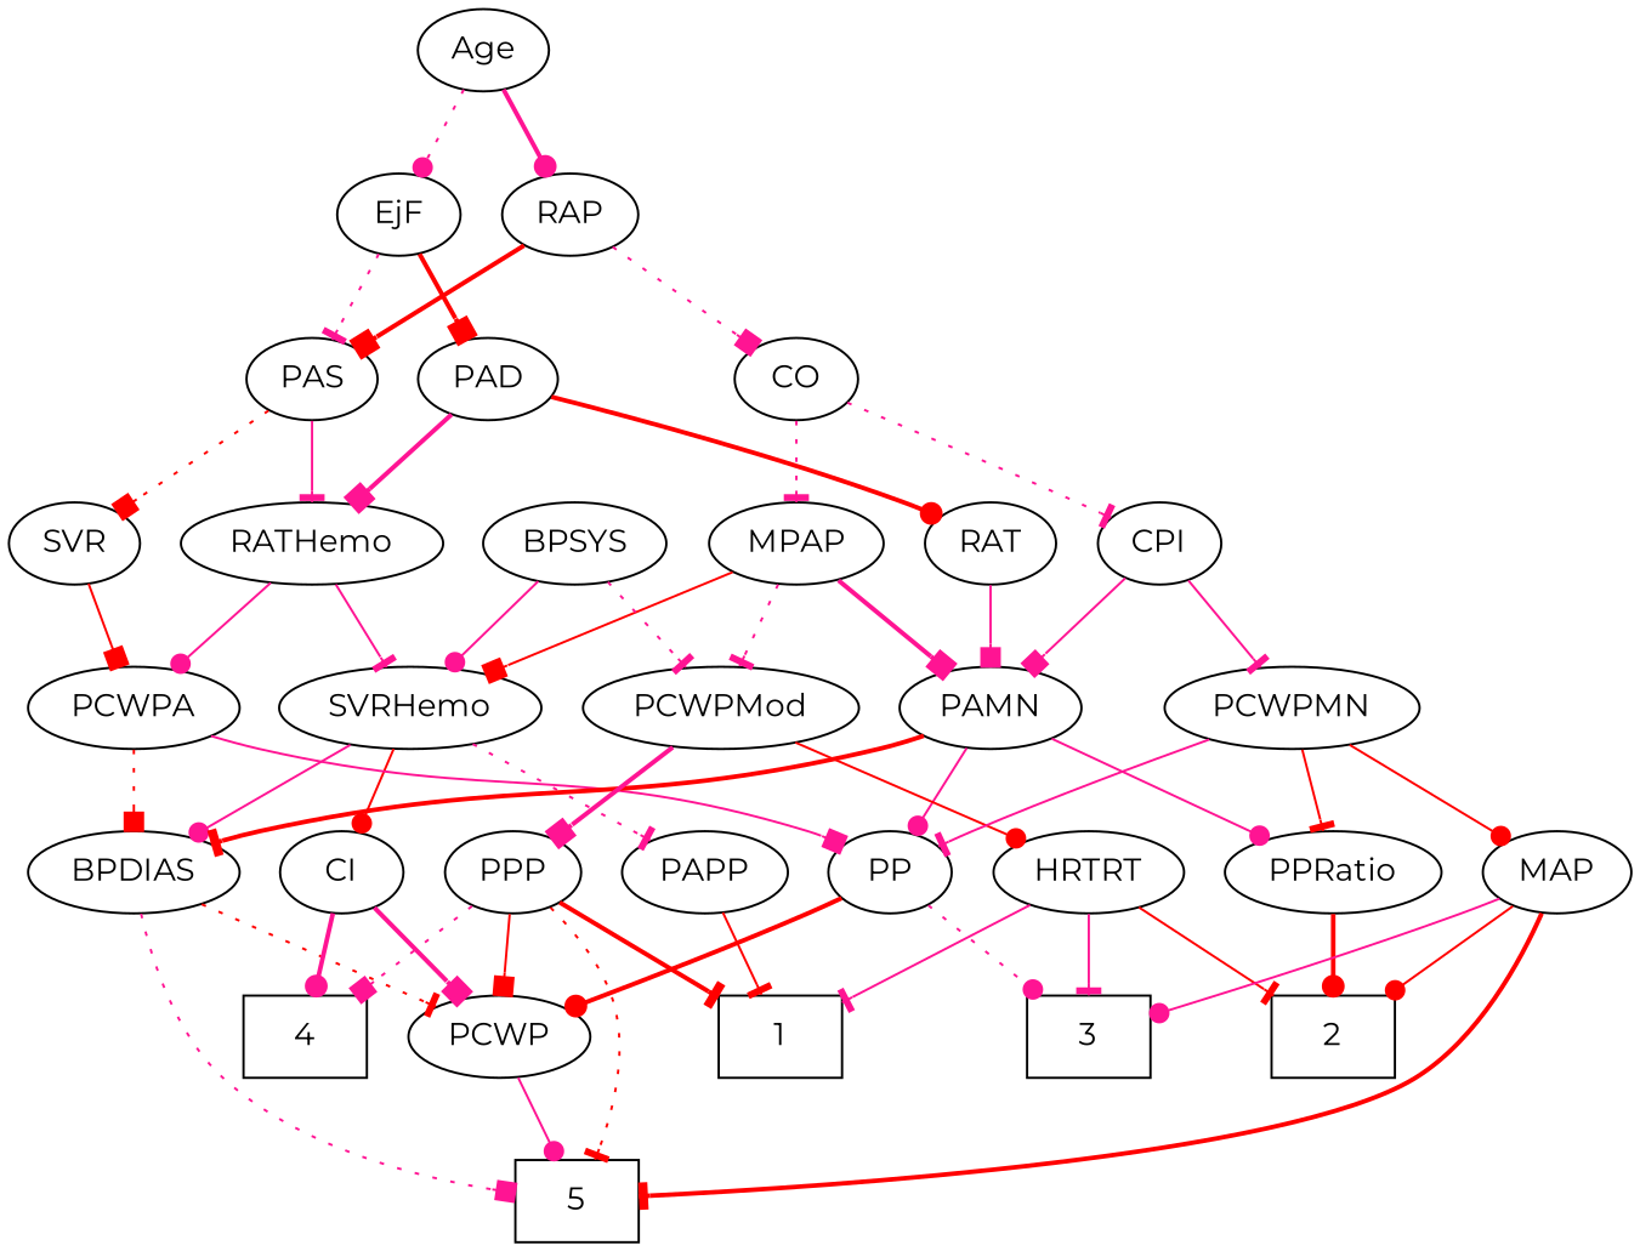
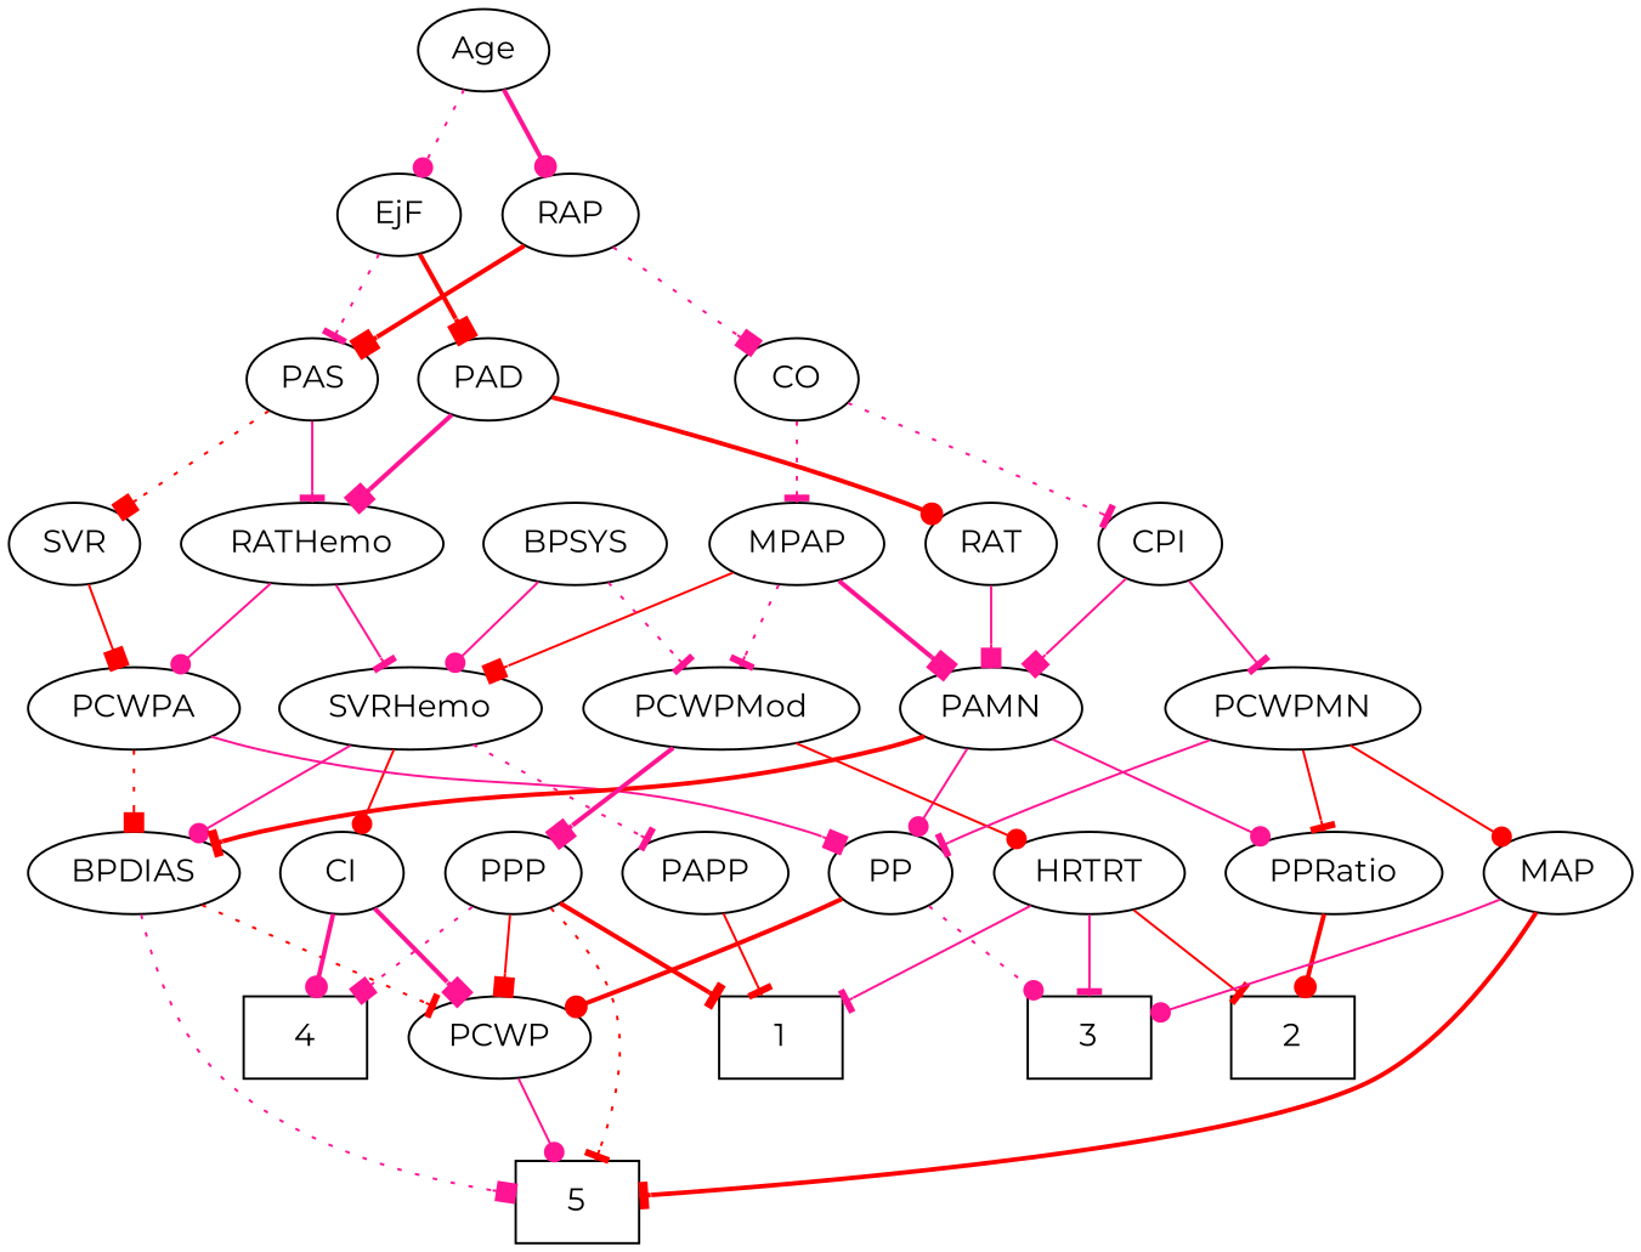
  strict digraph {
    fontname=Montserrat
    node [fontname=Montserrat]
    edge [arrowhead=tee color=deeppink fontname=Montserrat style=solid]
    1 [height=0.5 shape=box width=0.75]
    2 [height=0.5 shape=box width=0.75]
    3 [height=0.5 shape=box width=0.75]
    4 [height=0.5 shape=box width=0.75]
    5 [height=0.5 shape=box width=0.75]
    Age [height=0.5 width=0.75]
    EjF [height=0.5 width=0.75]
    RAP [height=0.5 width=0.77632]
    PAD [height=0.5 width=0.79437]
    PAS [height=0.5 width=0.75]
    CO [height=0.5 width=0.75]
    RATHemo [height=0.5 width=1.3721]
    RAT [height=0.5 width=0.75827]
    SVR [height=0.5 width=0.77632]
    CPI [height=0.5 width=0.75]
    MPAP [height=0.5 width=0.97491]
    SVRHemo [height=0.5 width=1.3902]
    PCWPA [height=0.5 width=1.1555]
    PAMN [height=0.5 width=1.011]
    BPSYS [height=0.5 width=1.0471]
    PCWPMod [height=0.5 width=1.4443]
    PCWPMN [height=0.5 width=1.3902]
    PPP [height=0.5 width=0.75]
    HRTRT [height=0.5 width=1.1013]
    BPDIAS [height=0.5 width=1.1735]
    CI [height=0.5 width=0.75]
    PAPP [height=0.5 width=0.88464]
    PP [height=0.5 width=0.75]
    PPRatio [height=0.5 width=1.1013]
    MAP [height=0.5 width=0.84854]
    PCWP [height=0.5 width=0.97491]
    Age -> EjF [arrowhead=dot style=dotted]
    Age -> RAP [arrowhead=dot style=bold]
    EjF -> PAD [arrowhead=box color=red style=bold]
    EjF -> PAS [style=dotted]
    RAP -> PAS [arrowhead=box color=red style=bold]
    RAP -> CO [arrowhead=box style=dotted]
    PAD -> RATHemo [arrowhead=box style=bold]
    PAD -> RAT [arrowhead=dot color=red style=bold]
    PAS -> RATHemo
    PAS -> SVR [arrowhead=box color=red style=dotted]
    CO -> CPI [style=dotted]
    CO -> MPAP [style=dotted]
    RATHemo -> SVRHemo
    RATHemo -> PCWPA [arrowhead=dot]
    RAT -> PAMN [arrowhead=box]
    SVR -> PCWPA [arrowhead=box color=red]
    CPI -> PAMN [arrowhead=box]
    CPI -> PCWPMN
    MPAP -> SVRHemo [arrowhead=box color=red]
    MPAP -> PAMN [arrowhead=box style=bold]
    MPAP -> PCWPMod [style=dotted]
    SVRHemo -> BPDIAS [arrowhead=dot]
    SVRHemo -> CI [arrowhead=dot color=red]
    SVRHemo -> PAPP [style=dotted]
    PCWPA -> BPDIAS [arrowhead=box color=red style=dotted]
    PCWPA -> PP [arrowhead=box]
    PAMN -> BPDIAS [color=red style=bold]
    PAMN -> PP [arrowhead=dot]
    PAMN -> PPRatio [arrowhead=dot]
    BPSYS -> SVRHemo [arrowhead=dot]
    BPSYS -> PCWPMod [style=dotted]
    PCWPMod -> PPP [arrowhead=box style=bold]
    PCWPMod -> HRTRT [arrowhead=dot color=red]
    PCWPMN -> PP
    PCWPMN -> PPRatio [color=red]
    PCWPMN -> MAP [arrowhead=dot color=red]
    PPP -> 1 [color=red style=bold]
    PPP -> 4 [arrowhead=box style=dotted]
    PPP -> 5 [color=red style=dotted]
    PPP -> PCWP [arrowhead=box color=red]
    HRTRT -> 1
    HRTRT -> 2 [color=red]
    HRTRT -> 3
    BPDIAS -> 5 [arrowhead=box style=dotted]
    BPDIAS -> PCWP [color=red style=dotted]
    CI -> 4 [arrowhead=dot style=bold]
    CI -> PCWP [arrowhead=box style=bold]
    PAPP -> 1 [color=red]
    PP -> 3 [arrowhead=dot style=dotted]
    PP -> PCWP [arrowhead=dot color=red style=bold]
    PPRatio -> 2 [arrowhead=dot color=red style=bold]
-   MAP -> 2 [arrowhead=dot color=red]
    MAP -> 3 [arrowhead=dot]
    MAP -> 5 [color=red style=bold]
    PCWP -> 5 [arrowhead=dot]
  }
